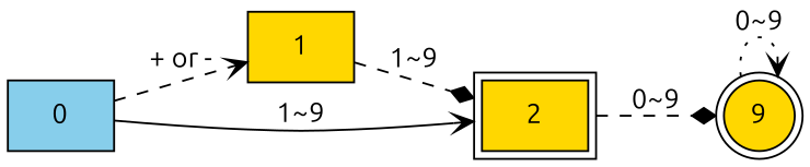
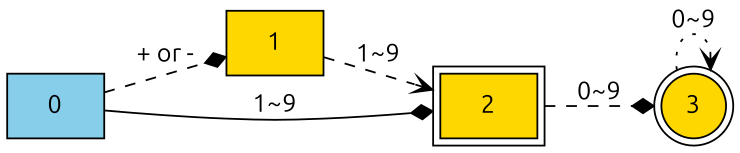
  digraph {
    fontname=Ubuntu
    rankdir=LR
    node [fillcolor=gold fontname=Ubuntu shape=box style=filled]
    edge [arrowhead=diamond fontname=Ubuntu style=dashed]
    0 [fillcolor=skyblue]
    1
    2 [peripheries=2]
-   3 [peripheries=2 shape=circle label=9]
-   0 -> 1 [arrowhead=vee label="+ or -"]
-   0 -> 2 [arrowhead=vee label="1~9" style=solid]
-   1 -> 2 [label="1~9"]
+   3 [peripheries=2 shape=circle]
+   0 -> 1 [label="+ or -"]
+   0 -> 2 [label="1~9" style=solid]
+   1 -> 2 [arrowhead=vee label="1~9"]
    2 -> 3 [label="0~9"]
    3 -> 3 [arrowhead=vee label="0~9" style=dotted]
  }
